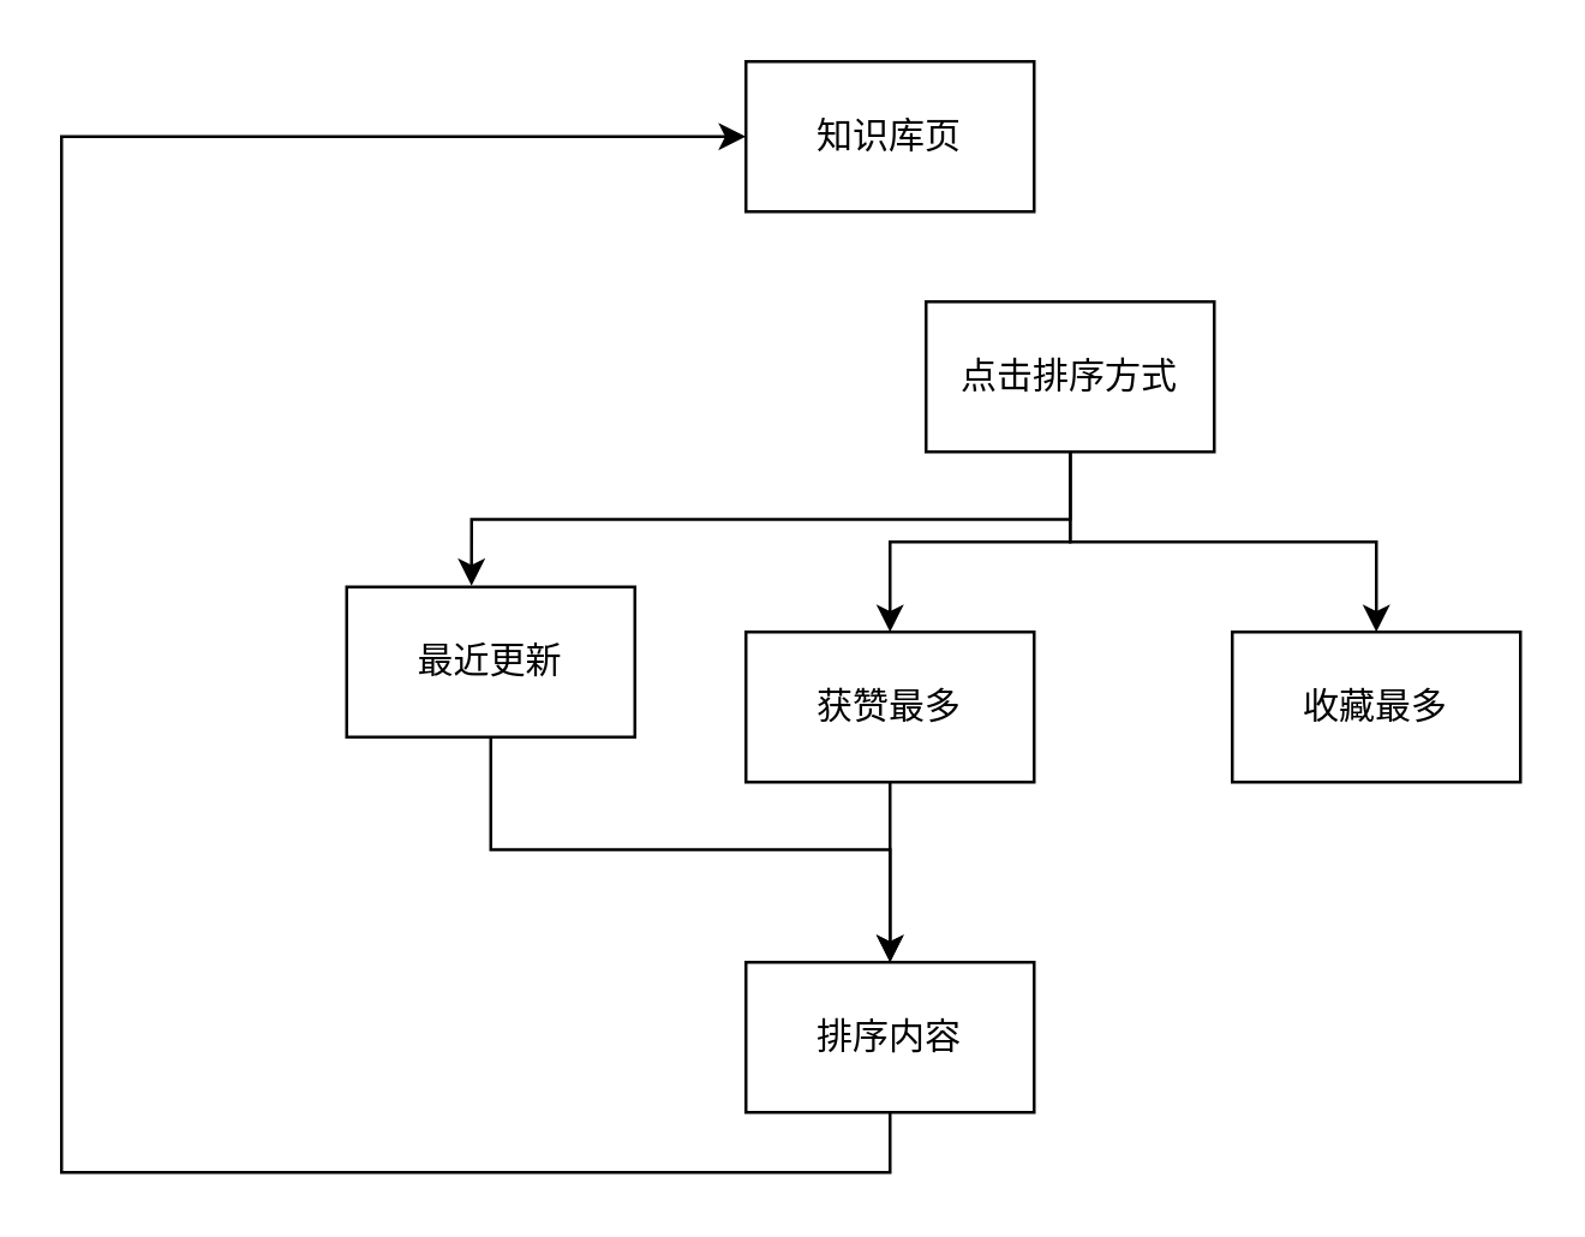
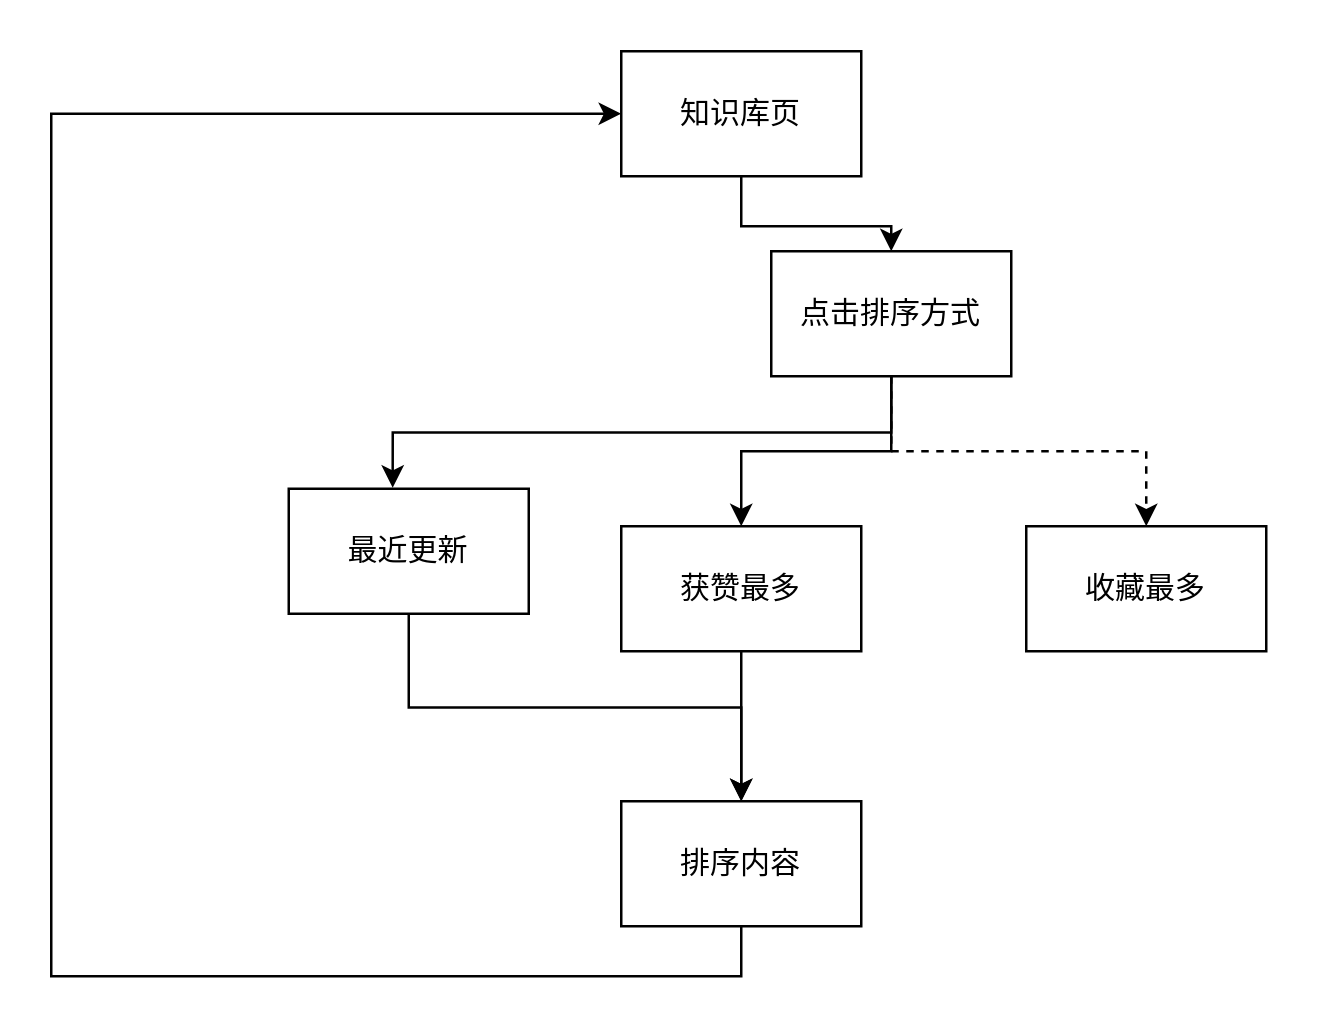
  <mxCell id="0" />
  <mxCell id="1" parent="0" />
+ <mxCell id="2" style="edgeStyle=orthogonalEdgeStyle;rounded=0;orthogonalLoop=1;jettySize=auto;html=1;exitX=0.5;exitY=1;exitDx=0;exitDy=0;entryX=0.5;entryY=0;entryDx=0;entryDy=0;" edge="1" parent="1" source="3" target="7"><mxGeometry relative="1" as="geometry" /></mxCell>
  <mxCell id="3" value="知识库页" style="rounded=0;whiteSpace=wrap;html=1;" vertex="1" parent="1"><mxGeometry x="248" y="20" width="96" height="50" as="geometry" /></mxCell>
  <mxCell id="4" style="edgeStyle=orthogonalEdgeStyle;rounded=0;orthogonalLoop=1;jettySize=auto;html=1;exitX=0.5;exitY=1;exitDx=0;exitDy=0;entryX=0.433;entryY=-0.008;entryDx=0;entryDy=0;entryPerimeter=0;" edge="1" parent="1" source="7" target="9"><mxGeometry relative="1" as="geometry" /></mxCell>
  <mxCell id="5" style="edgeStyle=orthogonalEdgeStyle;rounded=0;orthogonalLoop=1;jettySize=auto;html=1;exitX=0.5;exitY=1;exitDx=0;exitDy=0;" edge="1" parent="1" source="7" target="11"><mxGeometry relative="1" as="geometry" /></mxCell>
- <mxCell id="6" style="edgeStyle=orthogonalEdgeStyle;rounded=0;orthogonalLoop=1;jettySize=auto;html=1;exitX=0.5;exitY=1;exitDx=0;exitDy=0;entryX=0.5;entryY=0;entryDx=0;entryDy=0;" edge="1" parent="1" source="7" target="12"><mxGeometry relative="1" as="geometry" /></mxCell>
+ <mxCell id="6" style="edgeStyle=orthogonalEdgeStyle;rounded=0;orthogonalLoop=1;jettySize=auto;html=1;exitX=0.5;exitY=1;exitDx=0;exitDy=0;entryX=0.5;entryY=0;entryDx=0;entryDy=0;dashed=1;" edge="1" parent="1" source="7" target="12"><mxGeometry relative="1" as="geometry" /></mxCell>
  <mxCell id="7" value="点击排序方式" style="rounded=0;whiteSpace=wrap;html=1;" vertex="1" parent="1"><mxGeometry x="308" y="100" width="96" height="50" as="geometry" /></mxCell>
  <mxCell id="8" style="edgeStyle=orthogonalEdgeStyle;rounded=0;orthogonalLoop=1;jettySize=auto;html=1;exitX=0.5;exitY=1;exitDx=0;exitDy=0;entryX=0.5;entryY=0;entryDx=0;entryDy=0;" edge="1" parent="1" source="9" target="14"><mxGeometry relative="1" as="geometry" /></mxCell>
  <mxCell id="9" value="最近更新" style="rounded=0;whiteSpace=wrap;html=1;" vertex="1" parent="1"><mxGeometry x="115" y="195" width="96" height="50" as="geometry" /></mxCell>
  <mxCell id="10" style="edgeStyle=orthogonalEdgeStyle;rounded=0;orthogonalLoop=1;jettySize=auto;html=1;exitX=0.5;exitY=1;exitDx=0;exitDy=0;entryX=0.5;entryY=0;entryDx=0;entryDy=0;" edge="1" parent="1" source="11" target="14"><mxGeometry relative="1" as="geometry" /></mxCell>
  <mxCell id="11" value="获赞最多" style="rounded=0;whiteSpace=wrap;html=1;" vertex="1" parent="1"><mxGeometry x="248" y="210" width="96" height="50" as="geometry" /></mxCell>
  <mxCell id="12" value="收藏最多" style="rounded=0;whiteSpace=wrap;html=1;" vertex="1" parent="1"><mxGeometry x="410" y="210" width="96" height="50" as="geometry" /></mxCell>
  <mxCell id="13" style="edgeStyle=orthogonalEdgeStyle;rounded=0;orthogonalLoop=1;jettySize=auto;html=1;exitX=0.5;exitY=1;exitDx=0;exitDy=0;entryX=0;entryY=0.5;entryDx=0;entryDy=0;" edge="1" parent="1" source="14" target="3"><mxGeometry relative="1" as="geometry"><Array as="points"><mxPoint x="296" y="390" /><mxPoint x="20" y="390" /><mxPoint x="20" y="45" /></Array></mxGeometry></mxCell>
  <mxCell id="14" value="排序内容" style="rounded=0;whiteSpace=wrap;html=1;" vertex="1" parent="1"><mxGeometry x="248" y="320" width="96" height="50" as="geometry" /></mxCell>
